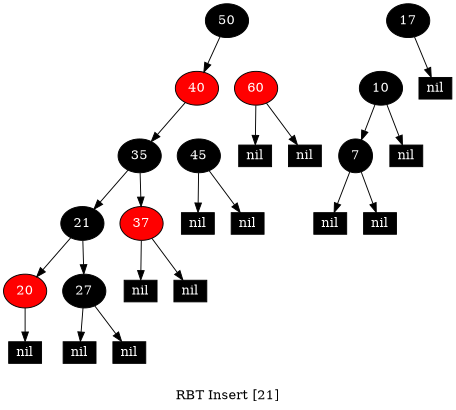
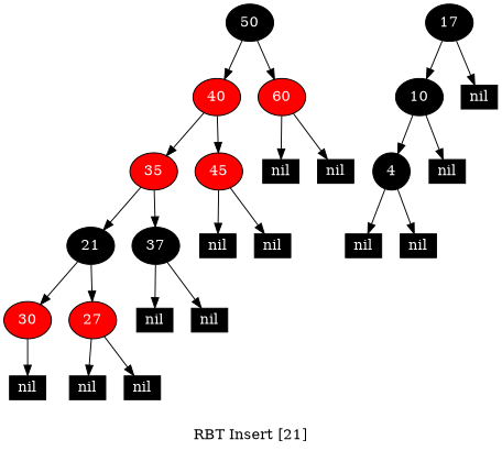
  digraph {
    label="RBT Insert [21]"
    node [fillcolor=black fontcolor=white style=filled shape=box]
    50 [width=0.5 shape=""]
    40 [fillcolor=red width=0.5 shape=""]
    60 [fillcolor=red width=0.5 shape=""]
-   35 [width=0.5 shape=""]
-   45 [width=0.5 shape=""]
+   35 [fillcolor=red width=0.5 shape=""]
+   45 [fillcolor=red width=0.5 shape=""]
    n6 [height=0.2 label=nil width=0.3]
    n7 [height=0.2 label=nil width=0.3]
    21 [width=0.5 shape=""]
-   37 [fillcolor=red width=0.5 shape=""]
+   37 [width=0.5 shape=""]
    n10 [height=0.2 label=nil width=0.3]
    n11 [height=0.2 label=nil width=0.3]
-   20 [fillcolor=red width=0.5 shape=""]
-   27 [width=0.5 shape=""]
+   20 [fillcolor=red width=0.5 label=30 shape=""]
+   27 [fillcolor=red width=0.5 shape=""]
    n14 [height=0.2 label=nil width=0.3]
    n15 [height=0.2 label=nil width=0.3]
    n16 [height=0.2 label=nil width=0.3]
    n17 [height=0.2 label=nil width=0.3]
    n18 [height=0.2 label=nil width=0.3]
    17 [width=0.5 shape=""]
    10 [width=0.5 shape=""]
    n21 [height=0.2 label=nil width=0.3]
-   4 [width=0.5 label=7 shape=""]
+   4 [width=0.5 shape=""]
    n23 [height=0.2 label=nil width=0.3]
    n24 [height=0.2 label=nil width=0.3]
    n25 [height=0.2 label=nil width=0.3]
    50 -> 40
+   50 -> 60
    40 -> 35
+   40 -> 45
    60 -> n6
    60 -> n7
    35 -> 21
    35 -> 37
    45 -> n10
    45 -> n11
    21 -> 20
    21 -> 27
    37 -> n14
    37 -> n15
    20 -> n16
    27 -> n17
    27 -> n18
+   17 -> 10
    17 -> n21
    10 -> 4
    10 -> n23
    4 -> n24
    4 -> n25
  }
